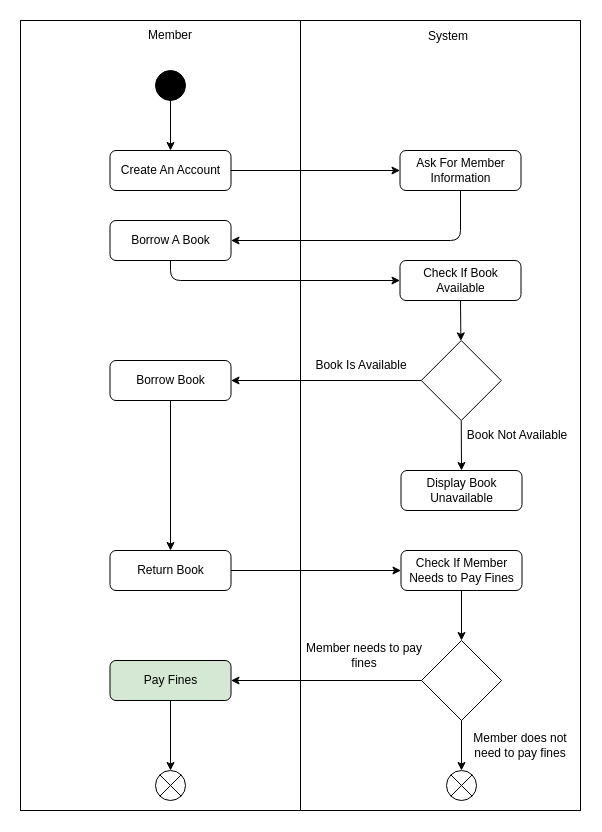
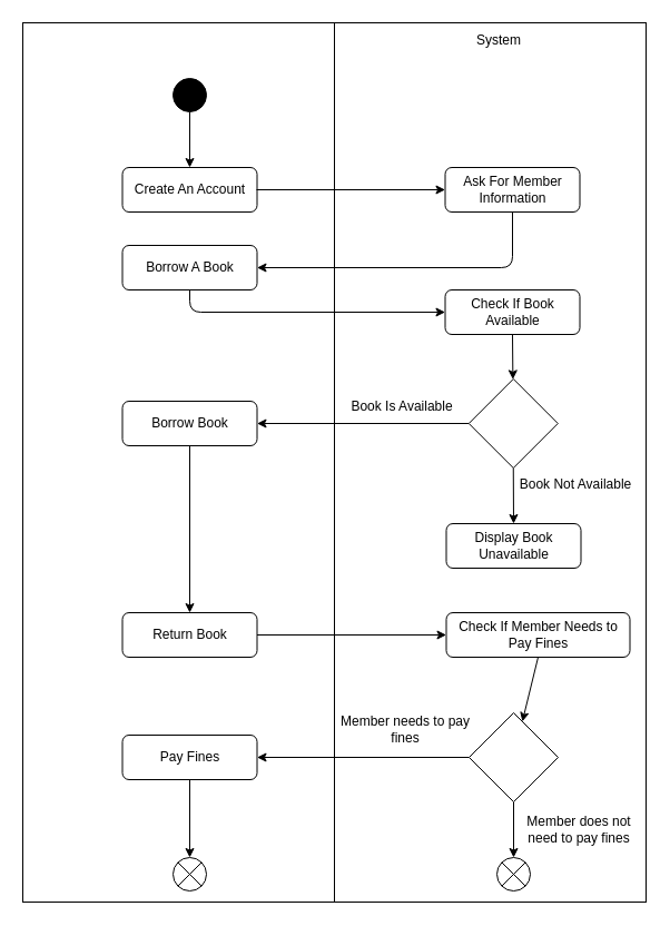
  <mxCell id="0" />
  <mxCell id="1" parent="0" />
  <mxCell id="2" value="" style="rounded=0;whiteSpace=wrap;html=1;" parent="1" vertex="1"><mxGeometry x="20" y="20" width="560" height="790" as="geometry" /></mxCell>
  <mxCell id="3" value="" style="endArrow=none;html=1;entryX=0.5;entryY=0;entryDx=0;entryDy=0;exitX=0.5;exitY=1;exitDx=0;exitDy=0;" parent="1" source="2" target="2" edge="1"><mxGeometry width="50" height="50" relative="1" as="geometry"><mxPoint x="180" y="370" as="sourcePoint" /><mxPoint x="230" y="320" as="targetPoint" /></mxGeometry></mxCell>
- <mxCell id="4" value="Member" style="text;html=1;strokeColor=none;fillColor=none;align=center;verticalAlign=middle;whiteSpace=wrap;rounded=0;" parent="1" vertex="1"><mxGeometry x="140" y="20" width="60" height="30" as="geometry" /></mxCell>
  <mxCell id="5" value="System" style="text;html=1;strokeColor=none;fillColor=none;align=center;verticalAlign=middle;whiteSpace=wrap;rounded=0;" parent="1" vertex="1"><mxGeometry x="417.75" y="21" width="60" height="30" as="geometry" /></mxCell>
  <mxCell id="6" value="" style="ellipse;fillColor=strokeColor;" parent="1" vertex="1"><mxGeometry x="155" y="70" width="30" height="30" as="geometry" /></mxCell>
  <mxCell id="7" value="" style="endArrow=classic;html=1;exitX=0.5;exitY=1;exitDx=0;exitDy=0;entryX=0.5;entryY=0;entryDx=0;entryDy=0;" parent="1" source="6" target="8" edge="1"><mxGeometry width="50" height="50" relative="1" as="geometry"><mxPoint x="170" y="160" as="sourcePoint" /><mxPoint x="220" y="110" as="targetPoint" /></mxGeometry></mxCell>
  <mxCell id="8" value="Create An Account" style="rounded=1;whiteSpace=wrap;html=1;" parent="1" vertex="1"><mxGeometry x="109.5" y="150" width="121" height="40" as="geometry" /></mxCell>
  <mxCell id="9" value="Ask For Member Information" style="rounded=1;whiteSpace=wrap;html=1;" parent="1" vertex="1"><mxGeometry x="399.5" y="150" width="121" height="40" as="geometry" /></mxCell>
  <mxCell id="10" value="Borrow A Book" style="rounded=1;whiteSpace=wrap;html=1;" parent="1" vertex="1"><mxGeometry x="109.5" y="220" width="121" height="40" as="geometry" /></mxCell>
  <mxCell id="11" value="" style="endArrow=classic;html=1;entryX=0;entryY=0.5;entryDx=0;entryDy=0;" parent="1" target="9" edge="1"><mxGeometry width="50" height="50" relative="1" as="geometry"><mxPoint x="230" y="170" as="sourcePoint" /><mxPoint x="280" y="120" as="targetPoint" /></mxGeometry></mxCell>
  <mxCell id="12" value="" style="endArrow=classic;html=1;exitX=0.5;exitY=1;exitDx=0;exitDy=0;entryX=1;entryY=0.5;entryDx=0;entryDy=0;" parent="1" source="9" target="10" edge="1"><mxGeometry width="50" height="50" relative="1" as="geometry"><mxPoint x="440" y="270" as="sourcePoint" /><mxPoint x="230" y="300" as="targetPoint" /><Array as="points"><mxPoint x="460" y="240" /></Array></mxGeometry></mxCell>
  <mxCell id="13" style="edgeStyle=none;html=1;exitX=0.5;exitY=1;exitDx=0;exitDy=0;" parent="1" source="14" target="20" edge="1"><mxGeometry relative="1" as="geometry" /></mxCell>
  <mxCell id="14" value="Check If Book Available" style="rounded=1;whiteSpace=wrap;html=1;" parent="1" vertex="1"><mxGeometry x="399.5" y="260" width="121" height="40" as="geometry" /></mxCell>
  <mxCell id="15" value="" style="endArrow=classic;html=1;exitX=0.5;exitY=1;exitDx=0;exitDy=0;" parent="1" source="10" target="14" edge="1"><mxGeometry width="50" height="50" relative="1" as="geometry"><mxPoint x="170" y="320" as="sourcePoint" /><mxPoint x="240" y="330" as="targetPoint" /><Array as="points"><mxPoint x="170" y="280" /></Array></mxGeometry></mxCell>
  <mxCell id="16" value="" style="endArrow=classic;html=1;entryX=0.5;entryY=0;entryDx=0;entryDy=0;exitX=0.5;exitY=1;exitDx=0;exitDy=0;" parent="1" source="29" target="17" edge="1"><mxGeometry width="50" height="50" relative="1" as="geometry"><mxPoint x="369.5" y="880" as="sourcePoint" /><mxPoint x="486" y="815" as="targetPoint" /></mxGeometry></mxCell>
  <mxCell id="17" value="" style="shape=sumEllipse;perimeter=ellipsePerimeter;whiteSpace=wrap;html=1;backgroundOutline=1;" parent="1" vertex="1"><mxGeometry x="446" y="770" width="30" height="30" as="geometry" /></mxCell>
  <mxCell id="18" style="edgeStyle=none;html=1;exitX=0.5;exitY=1;exitDx=0;exitDy=0;entryX=0.5;entryY=0;entryDx=0;entryDy=0;" parent="1" source="20" target="21" edge="1"><mxGeometry relative="1" as="geometry" /></mxCell>
  <mxCell id="19" style="edgeStyle=none;html=1;exitX=0;exitY=0.5;exitDx=0;exitDy=0;entryX=1;entryY=0.5;entryDx=0;entryDy=0;" parent="1" source="20" target="24" edge="1"><mxGeometry relative="1" as="geometry" /></mxCell>
  <mxCell id="20" value="" style="rhombus;whiteSpace=wrap;html=1;" parent="1" vertex="1"><mxGeometry x="420.75" y="340" width="80" height="80" as="geometry" /></mxCell>
  <mxCell id="21" value="Display Book Unavailable" style="rounded=1;whiteSpace=wrap;html=1;" parent="1" vertex="1"><mxGeometry x="400.5" y="470" width="121" height="40" as="geometry" /></mxCell>
  <mxCell id="22" value="Book Not Available" style="text;html=1;strokeColor=none;fillColor=none;align=center;verticalAlign=middle;whiteSpace=wrap;rounded=0;" parent="1" vertex="1"><mxGeometry x="460" y="420" width="114" height="30" as="geometry" /></mxCell>
  <mxCell id="23" style="edgeStyle=none;html=1;exitX=0.5;exitY=1;exitDx=0;exitDy=0;entryX=0.5;entryY=0;entryDx=0;entryDy=0;" parent="1" source="24" target="27" edge="1"><mxGeometry relative="1" as="geometry" /></mxCell>
  <mxCell id="24" value="Borrow Book" style="rounded=1;whiteSpace=wrap;html=1;" parent="1" vertex="1"><mxGeometry x="109.5" y="360" width="121" height="40" as="geometry" /></mxCell>
  <mxCell id="25" value="Book Is Available" style="text;html=1;strokeColor=none;fillColor=none;align=center;verticalAlign=middle;whiteSpace=wrap;rounded=0;" parent="1" vertex="1"><mxGeometry x="303.75" y="350" width="114" height="30" as="geometry" /></mxCell>
  <mxCell id="26" style="edgeStyle=none;html=1;exitX=1;exitY=0.5;exitDx=0;exitDy=0;" parent="1" source="27" target="31" edge="1"><mxGeometry relative="1" as="geometry" /></mxCell>
  <mxCell id="27" value="Return Book" style="rounded=1;whiteSpace=wrap;html=1;" parent="1" vertex="1"><mxGeometry x="109.5" y="550" width="121" height="40" as="geometry" /></mxCell>
  <mxCell id="28" style="edgeStyle=none;html=1;exitX=0;exitY=0.5;exitDx=0;exitDy=0;entryX=1;entryY=0.5;entryDx=0;entryDy=0;" parent="1" source="29" target="34" edge="1"><mxGeometry relative="1" as="geometry" /></mxCell>
  <mxCell id="29" value="" style="rhombus;whiteSpace=wrap;html=1;" parent="1" vertex="1"><mxGeometry x="421" y="640" width="80" height="80" as="geometry" /></mxCell>
  <mxCell id="30" style="edgeStyle=none;html=1;exitX=0.5;exitY=1;exitDx=0;exitDy=0;" parent="1" source="31" target="29" edge="1"><mxGeometry relative="1" as="geometry" /></mxCell>
- <mxCell id="31" value="Check If Member Needs to Pay Fines" style="rounded=1;whiteSpace=wrap;html=1;" parent="1" vertex="1"><mxGeometry x="400.5" y="550" width="121" height="40" as="geometry" /></mxCell>
+ <mxCell id="31" value="Check If Member Needs to Pay Fines" style="rounded=1;whiteSpace=wrap;html=1;" parent="1" vertex="1"><mxGeometry x="400.5" y="550" width="165" height="40" as="geometry" /></mxCell>
  <mxCell id="32" value="Member does not need to pay fines" style="text;html=1;strokeColor=none;fillColor=none;align=center;verticalAlign=middle;whiteSpace=wrap;rounded=0;" parent="1" vertex="1"><mxGeometry x="460" y="730" width="120" height="30" as="geometry" /></mxCell>
  <mxCell id="33" style="edgeStyle=none;html=1;exitX=0.5;exitY=1;exitDx=0;exitDy=0;entryX=0.5;entryY=0;entryDx=0;entryDy=0;" parent="1" source="34" target="36" edge="1"><mxGeometry relative="1" as="geometry" /></mxCell>
- <mxCell id="34" value="Pay Fines" style="rounded=1;whiteSpace=wrap;html=1;fillColor=#d5e8d4;" parent="1" vertex="1"><mxGeometry x="109.5" y="660" width="121" height="40" as="geometry" /></mxCell>
+ <mxCell id="34" value="Pay Fines" style="rounded=1;whiteSpace=wrap;html=1;" parent="1" vertex="1"><mxGeometry x="109.5" y="660" width="121" height="40" as="geometry" /></mxCell>
  <mxCell id="35" value="Member needs to pay fines" style="text;html=1;strokeColor=none;fillColor=none;align=center;verticalAlign=middle;whiteSpace=wrap;rounded=0;" parent="1" vertex="1"><mxGeometry x="303.75" y="640" width="120" height="30" as="geometry" /></mxCell>
  <mxCell id="36" value="" style="shape=sumEllipse;perimeter=ellipsePerimeter;whiteSpace=wrap;html=1;backgroundOutline=1;" parent="1" vertex="1"><mxGeometry x="155" y="770" width="30" height="30" as="geometry" /></mxCell>
